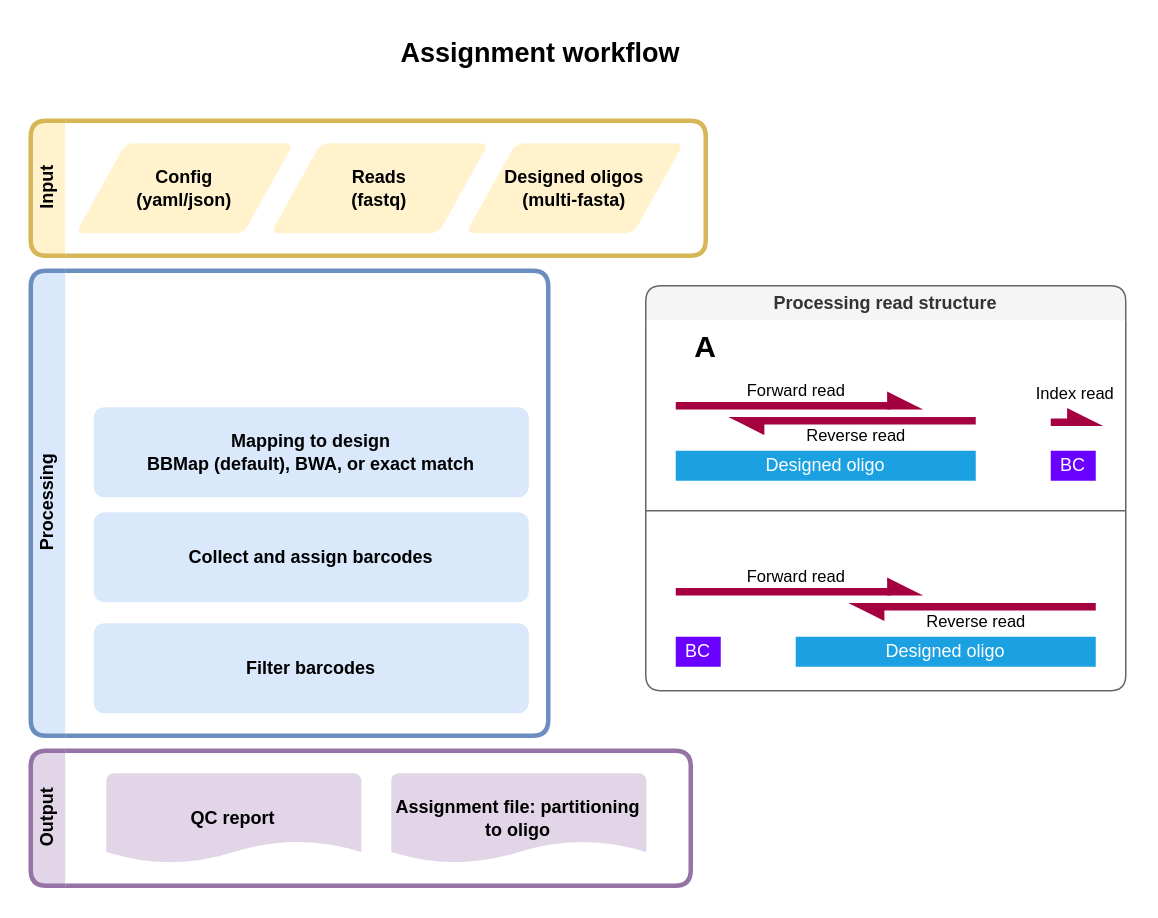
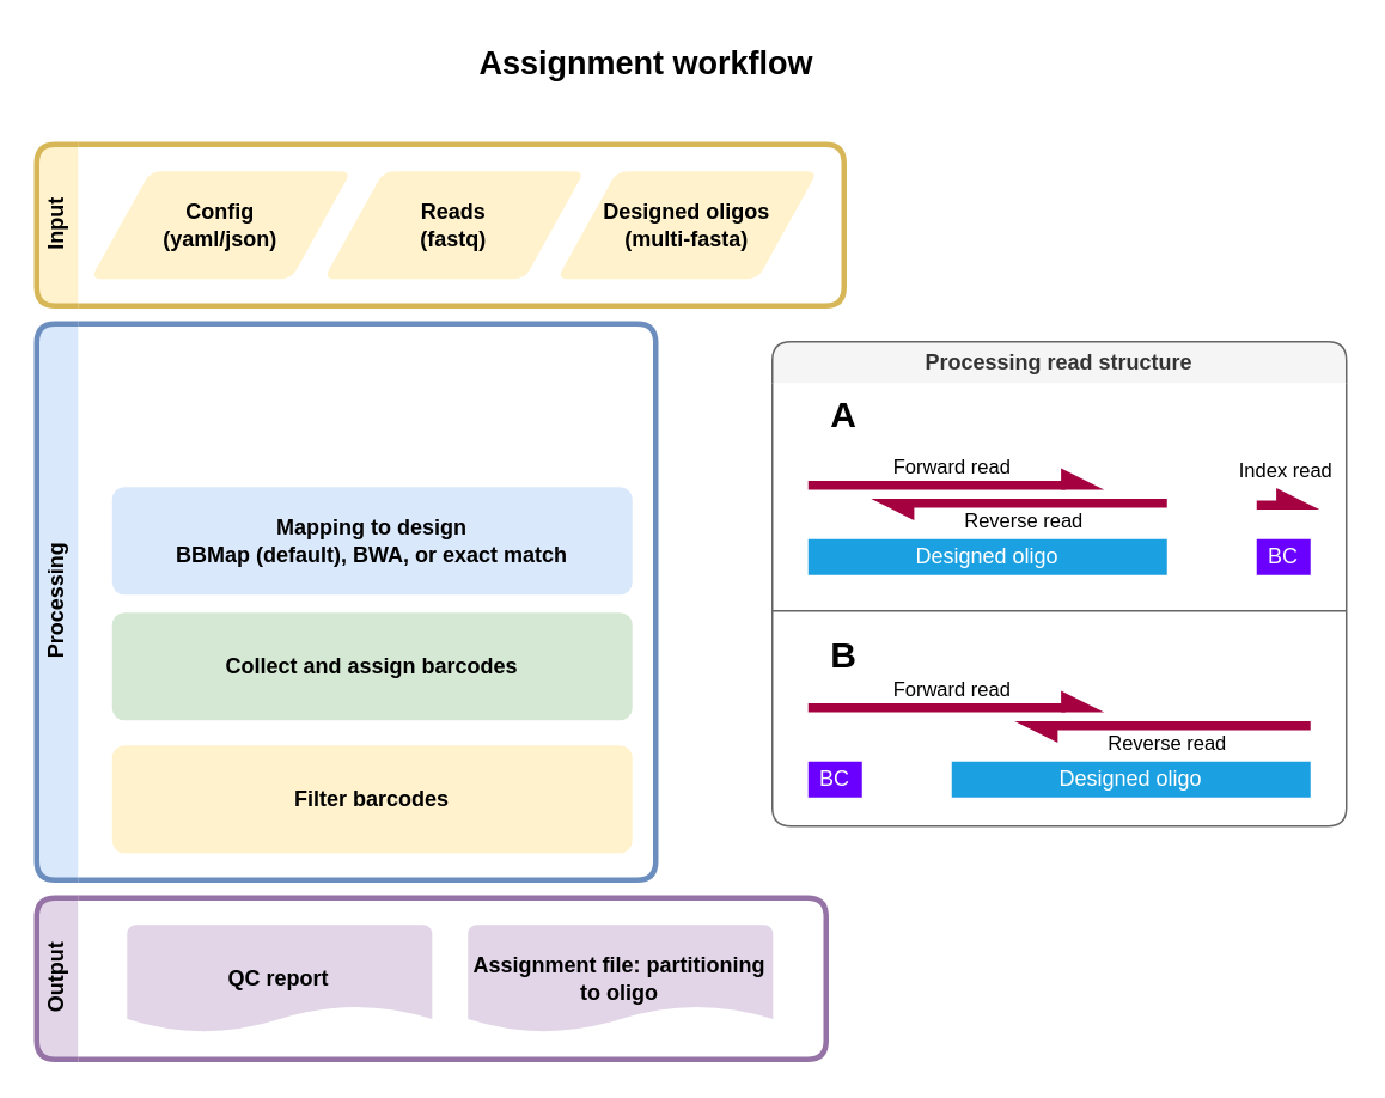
  <mxCell id="0" />
  <mxCell id="1" parent="0" />
  <mxCell id="2" value="Processing" style="swimlane;horizontal=0;whiteSpace=wrap;html=1;fillColor=#dae8fc;strokeColor=#6c8ebf;strokeWidth=3;perimeterSpacing=0;rounded=1;swimlaneLine=0;" parent="1" vertex="1"><mxGeometry x="20" y="180" width="345" height="310" as="geometry" /></mxCell>
  <mxCell id="3" value="Mapping to design&lt;div&gt;BBMap (default), BWA, or exact match&lt;/div&gt;" style="rounded=1;whiteSpace=wrap;html=1;absoluteArcSize=1;arcSize=14;strokeWidth=2;labelBackgroundColor=none;fillColor=#dae8fc;strokeColor=none;fontStyle=1" parent="2" vertex="1"><mxGeometry x="42" y="91" width="290" height="60" as="geometry" /></mxCell>
- <mxCell id="4" value="Collect and assign barcodes" style="rounded=1;whiteSpace=wrap;html=1;absoluteArcSize=1;arcSize=14;strokeWidth=2;labelBackgroundColor=none;fillColor=#dae8fc;strokeColor=none;fontStyle=1" parent="2" vertex="1"><mxGeometry x="42" y="161" width="290" height="60" as="geometry" /></mxCell>
- <mxCell id="5" value="Filter barcodes" style="rounded=1;whiteSpace=wrap;html=1;absoluteArcSize=1;arcSize=14;strokeWidth=2;labelBackgroundColor=none;fillColor=#dae8fc;strokeColor=none;fontStyle=1" parent="2" vertex="1"><mxGeometry x="42" y="235" width="290" height="60" as="geometry" /></mxCell>
+ <mxCell id="4" value="Collect and assign barcodes" style="rounded=1;whiteSpace=wrap;html=1;absoluteArcSize=1;arcSize=14;strokeWidth=2;labelBackgroundColor=none;fillColor=#d5e8d4;strokeColor=none;fontStyle=1;" parent="2" vertex="1"><mxGeometry x="42" y="161" width="290" height="60" as="geometry" /></mxCell>
+ <mxCell id="5" value="Filter barcodes" style="rounded=1;whiteSpace=wrap;html=1;absoluteArcSize=1;arcSize=14;strokeWidth=2;labelBackgroundColor=none;fillColor=#fff2cc;strokeColor=none;fontStyle=1;" parent="2" vertex="1"><mxGeometry x="42" y="235" width="290" height="60" as="geometry" /></mxCell>
  <mxCell id="6" value="Output" style="swimlane;horizontal=0;whiteSpace=wrap;html=1;rounded=1;shadow=0;glass=0;strokeWidth=3;fillColor=#e1d5e7;strokeColor=#9673a6;swimlaneLine=0;" parent="1" vertex="1"><mxGeometry x="20" y="500" width="440" height="90" as="geometry" /></mxCell>
  <mxCell id="7" value="Assignment file: partitioning to oligo" style="strokeWidth=2;html=1;shape=mxgraph.flowchart.document2;whiteSpace=wrap;size=0.25;fontFamily=Helvetica;fillColor=#e1d5e7;labelBackgroundColor=none;strokeColor=none;fontStyle=1" parent="6" vertex="1"><mxGeometry x="240.37" y="15" width="170" height="60" as="geometry" /></mxCell>
  <mxCell id="8" value="QC report" style="strokeWidth=2;html=1;shape=mxgraph.flowchart.document2;whiteSpace=wrap;size=0.25;fontFamily=Helvetica;fillColor=#e1d5e7;labelBackgroundColor=none;strokeColor=none;fontStyle=1" parent="6" vertex="1"><mxGeometry x="50.37" y="15" width="170" height="60" as="geometry" /></mxCell>
  <mxCell id="9" value="Input" style="swimlane;horizontal=0;whiteSpace=wrap;html=1;swimlaneLine=0;rounded=1;fillColor=#fff2cc;strokeColor=#d6b656;startSize=23;strokeWidth=3;" parent="1" vertex="1"><mxGeometry x="20" y="80" width="450" height="90" as="geometry" /></mxCell>
  <mxCell id="10" value="Config&lt;br&gt;(yaml/json)&lt;br&gt;&lt;div&gt;&lt;/div&gt;" style="shape=parallelogram;html=1;strokeWidth=2;perimeter=parallelogramPerimeter;whiteSpace=wrap;rounded=1;arcSize=12;size=0.23;labelBackgroundColor=none;strokeColor=none;fillColor=#fff2cc;fontStyle=1" parent="9" vertex="1"><mxGeometry x="30" y="15" width="145.263" height="60" as="geometry" /></mxCell>
  <mxCell id="11" value="Reads&lt;div&gt;&lt;/div&gt;&lt;div&gt;(fastq)&lt;/div&gt;" style="shape=parallelogram;html=1;strokeWidth=2;perimeter=parallelogramPerimeter;whiteSpace=wrap;rounded=1;arcSize=12;size=0.23;labelBackgroundColor=none;strokeColor=none;fillColor=#fff2cc;fontStyle=1" parent="9" vertex="1"><mxGeometry x="159.998" y="15" width="145.263" height="60" as="geometry" /></mxCell>
  <mxCell id="12" value="&lt;div&gt;Designed oligos&lt;/div&gt;&lt;div&gt;(multi-fasta)&lt;br&gt;&lt;/div&gt;" style="shape=parallelogram;html=1;strokeWidth=2;perimeter=parallelogramPerimeter;whiteSpace=wrap;rounded=1;arcSize=12;size=0.23;labelBackgroundColor=none;strokeColor=none;fillColor=#fff2cc;fontStyle=1" parent="9" vertex="1"><mxGeometry x="289.997" y="15" width="145.263" height="60" as="geometry" /></mxCell>
  <mxCell id="13" value="Assignment workflow" style="text;strokeColor=none;align=center;fillColor=none;html=1;verticalAlign=middle;whiteSpace=wrap;rounded=0;fontStyle=1;fontSize=18;" parent="1" vertex="1"><mxGeometry x="230" y="20" width="260.13" height="30" as="geometry" /></mxCell>
  <mxCell id="14" value="Processing read structure" style="swimlane;whiteSpace=wrap;html=1;fillColor=#f5f5f5;fontColor=#333333;strokeColor=#666666;swimlaneLine=0;rounded=1;" parent="1" vertex="1"><mxGeometry x="430" y="190" width="320" height="270" as="geometry"><mxRectangle x="560" y="110" width="170" height="30" as="alternateBounds" /></mxGeometry></mxCell>
  <mxCell id="15" value="" style="group" parent="14" vertex="1" connectable="0"><mxGeometry x="20" y="80" width="280" height="50" as="geometry" /></mxCell>
  <mxCell id="16" value="Designed oligo" style="rounded=0;whiteSpace=wrap;html=1;labelBackgroundColor=none;fillColor=#1ba1e2;fontColor=#ffffff;strokeColor=none;" parent="15" vertex="1"><mxGeometry y="30" width="200" height="20" as="geometry" /></mxCell>
  <mxCell id="17" value="BC" style="rounded=0;whiteSpace=wrap;html=1;labelBackgroundColor=none;fillColor=#6a00ff;fontColor=#ffffff;strokeColor=none;" parent="15" vertex="1"><mxGeometry x="250" y="30" width="30" height="20" as="geometry" /></mxCell>
  <mxCell id="18" value="Forward read" style="endArrow=async;html=1;rounded=0;endFill=1;strokeWidth=5;fillColor=#d80073;strokeColor=#A50040;" parent="15" edge="1"><mxGeometry y="10" width="50" height="50" relative="1" as="geometry"><mxPoint as="sourcePoint" /><mxPoint x="160" as="targetPoint" /><mxPoint as="offset" /></mxGeometry></mxCell>
  <mxCell id="19" value="Reverse read" style="endArrow=async;html=1;rounded=0;endFill=1;strokeWidth=5;fillColor=#d80073;strokeColor=#A50040;" parent="15" edge="1"><mxGeometry y="10" width="50" height="50" relative="1" as="geometry"><mxPoint x="200" y="10" as="sourcePoint" /><mxPoint x="40" y="10" as="targetPoint" /><mxPoint as="offset" /></mxGeometry></mxCell>
  <mxCell id="20" value="" style="endArrow=async;html=1;rounded=0;endFill=1;strokeWidth=5;fillColor=#d80073;strokeColor=#A50040;" parent="15" edge="1"><mxGeometry width="50" height="50" relative="1" as="geometry"><mxPoint x="250" y="11" as="sourcePoint" /><mxPoint x="280" y="11" as="targetPoint" /><Array as="points"><mxPoint x="250" y="11" /></Array></mxGeometry></mxCell>
  <mxCell id="21" value="Index read" style="edgeLabel;html=1;align=center;verticalAlign=middle;resizable=0;points=[];" parent="20" vertex="1" connectable="0"><mxGeometry x="-0.986" y="1" relative="1" as="geometry"><mxPoint x="15" y="-19" as="offset" /></mxGeometry></mxCell>
  <mxCell id="22" value="" style="group" parent="14" vertex="1" connectable="0"><mxGeometry x="20" y="204" width="280" height="50" as="geometry" /></mxCell>
  <mxCell id="23" value="Designed oligo" style="rounded=0;whiteSpace=wrap;html=1;labelBackgroundColor=none;fillColor=#1ba1e2;fontColor=#ffffff;strokeColor=none;" parent="22" vertex="1"><mxGeometry x="80" y="30" width="200" height="20" as="geometry" /></mxCell>
  <mxCell id="24" value="BC" style="rounded=0;whiteSpace=wrap;html=1;labelBackgroundColor=none;fillColor=#6a00ff;fontColor=#ffffff;strokeColor=none;" parent="22" vertex="1"><mxGeometry y="30" width="30" height="20" as="geometry" /></mxCell>
  <mxCell id="25" value="Forward read" style="endArrow=async;html=1;rounded=0;endFill=1;strokeWidth=5;fillColor=#d80073;strokeColor=#A50040;" parent="22" edge="1"><mxGeometry y="10" width="50" height="50" relative="1" as="geometry"><mxPoint as="sourcePoint" /><mxPoint x="160" as="targetPoint" /><mxPoint as="offset" /></mxGeometry></mxCell>
  <mxCell id="26" value="Reverse read" style="endArrow=async;html=1;rounded=0;endFill=1;strokeWidth=5;fillColor=#d80073;strokeColor=#A50040;" parent="22" edge="1"><mxGeometry y="10" width="50" height="50" relative="1" as="geometry"><mxPoint x="280" y="10" as="sourcePoint" /><mxPoint x="120" y="10" as="targetPoint" /><mxPoint as="offset" /></mxGeometry></mxCell>
  <mxCell id="27" value="&lt;b style=&quot;font-size: 20px;&quot;&gt;A&lt;/b&gt;" style="text;strokeColor=none;align=center;fillColor=none;html=1;verticalAlign=middle;whiteSpace=wrap;rounded=0;fontSize=20;" parent="14" vertex="1"><mxGeometry x="10" y="30" width="60" height="20" as="geometry" /></mxCell>
+ <mxCell id="28" value="&lt;b style=&quot;font-size: 20px;&quot;&gt;B&lt;/b&gt;" style="text;strokeColor=none;align=center;fillColor=none;html=1;verticalAlign=middle;whiteSpace=wrap;rounded=0;fontSize=20;" parent="14" vertex="1"><mxGeometry x="10" y="164" width="60" height="20" as="geometry" /></mxCell>
  <mxCell id="29" value="" style="endArrow=none;html=1;rounded=0;fillColor=#f5f5f5;strokeColor=#666666;" parent="14" edge="1"><mxGeometry width="50" height="50" relative="1" as="geometry"><mxPoint y="150" as="sourcePoint" /><mxPoint x="320" y="150" as="targetPoint" /></mxGeometry></mxCell>
